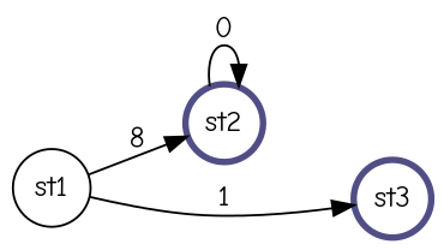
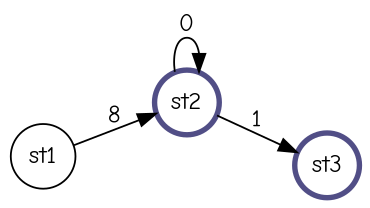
  digraph {
    fontname="Comic Neue"
    rankdir=LR
    node [color="#514e86" fixedsize=true fontname="Comic Neue" shape=circle style="setlinewidth(3)"]
    edge [fontname="Comic Neue"]
    st2 [height=0.5 width=0.5]
    st1 [height=0.5 width=0.5 color="" style=""]
    st3 [height=0.5 width=0.5]
    st2 -> st2 [label=0]
    st1 -> st2 [label=8]
-   st1 -> st3 [label=1]
+   st2 -> st3 [label=1]
  }
